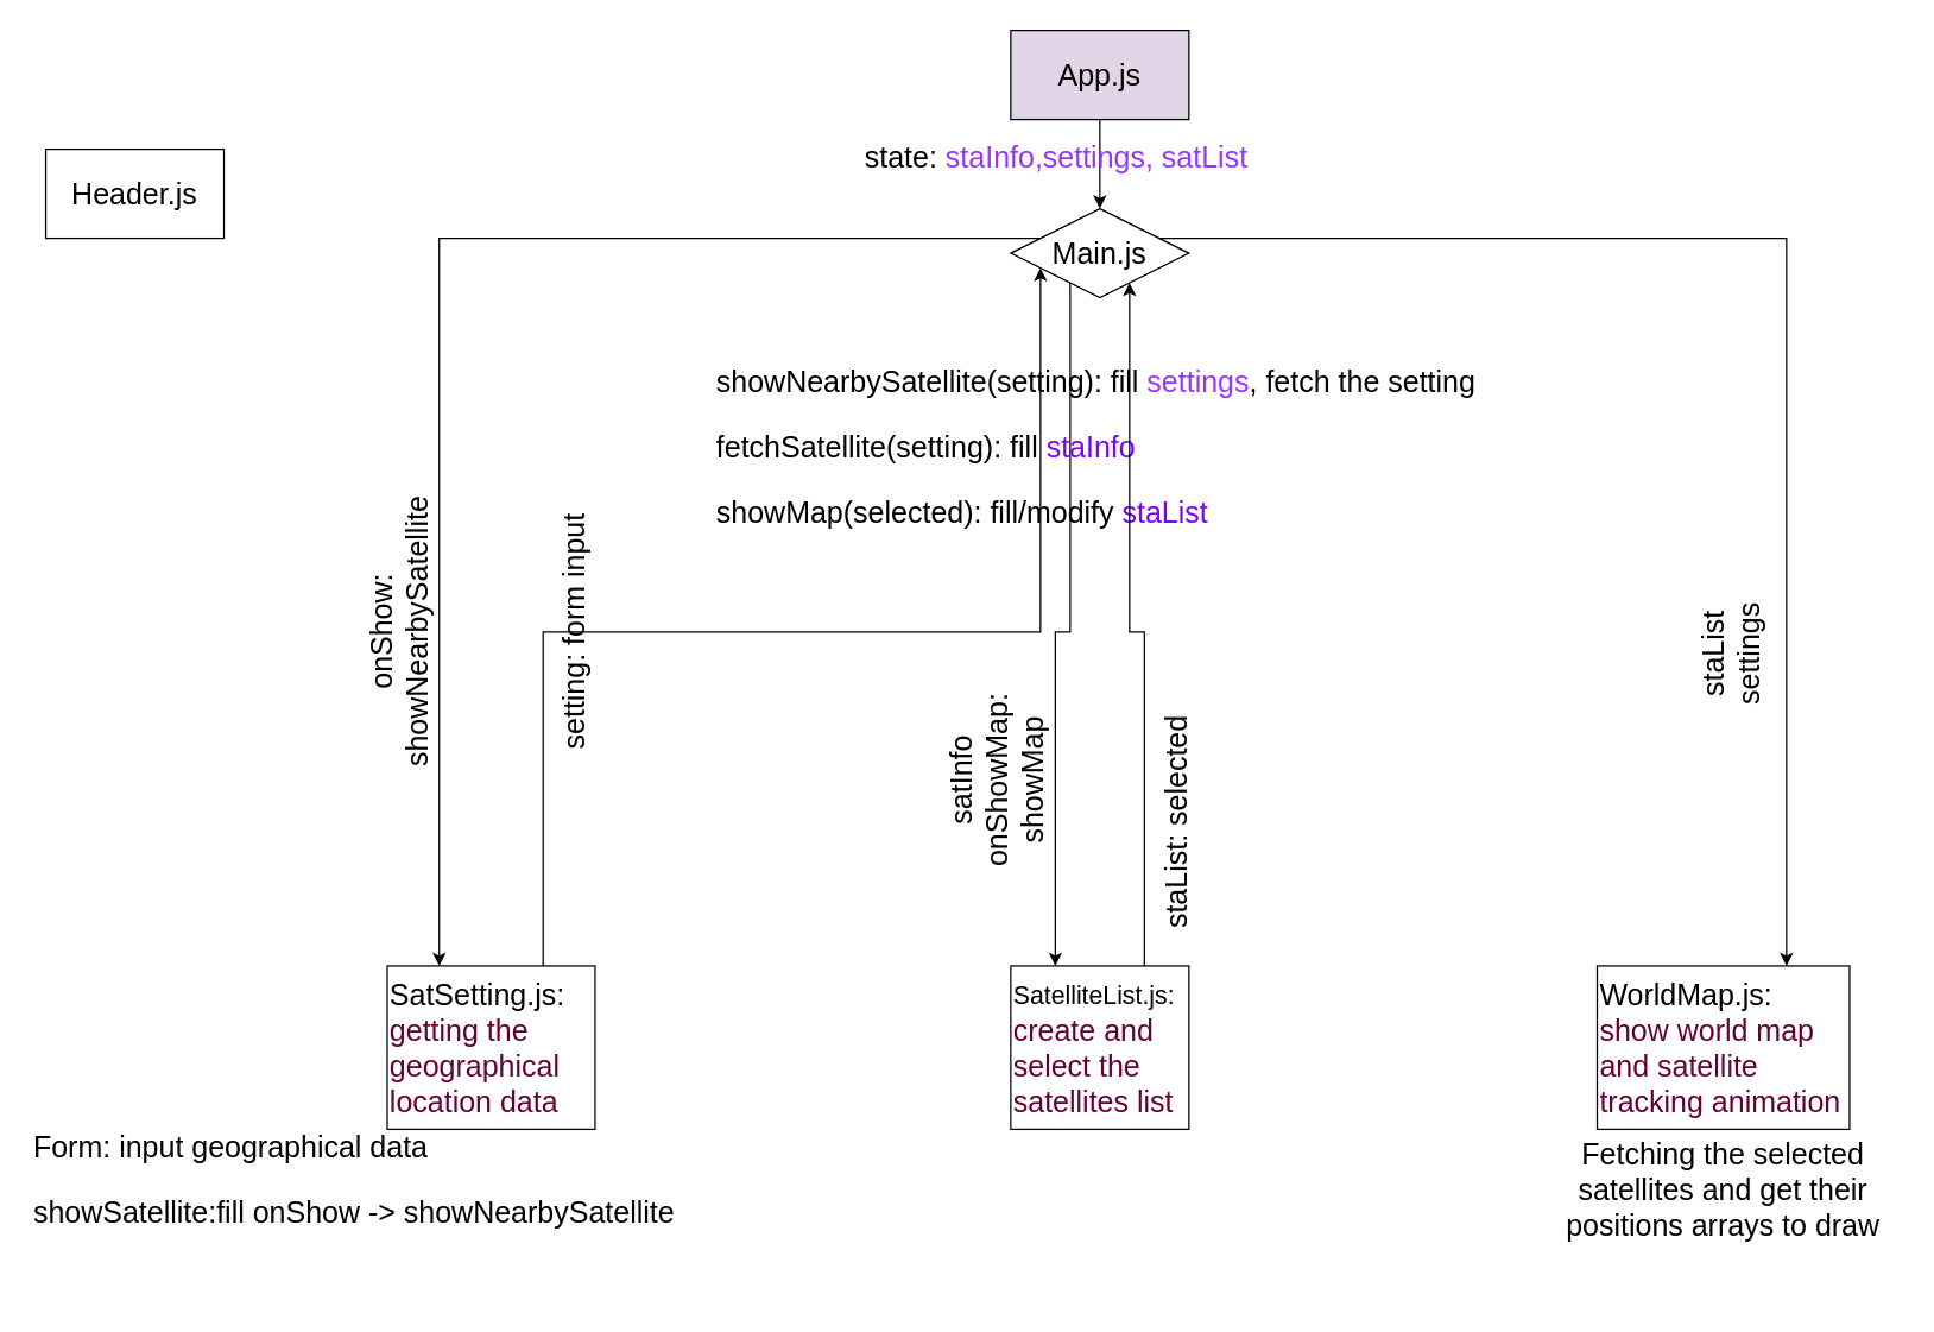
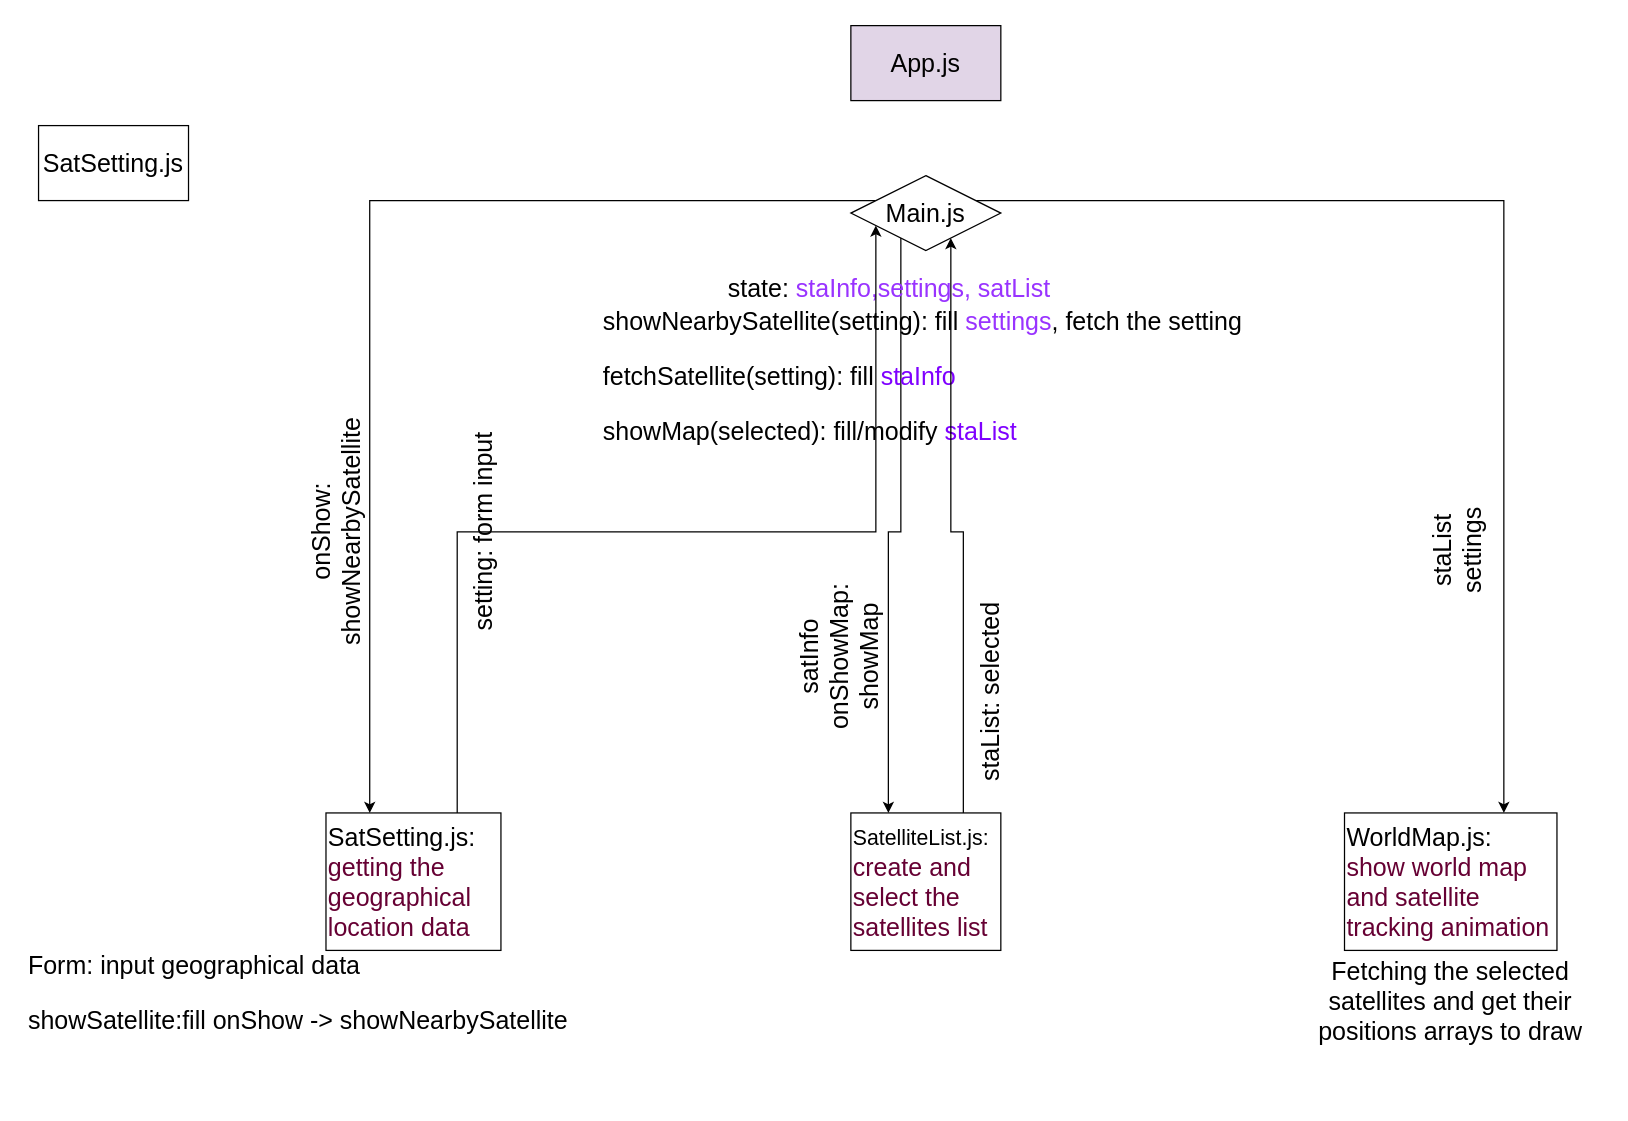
  <mxCell id="0" />
  <mxCell id="1" parent="0" />
- <mxCell id="2" style="edgeStyle=orthogonalEdgeStyle;rounded=0;orthogonalLoop=1;jettySize=auto;html=1;exitX=0.5;exitY=1;exitDx=0;exitDy=0;entryX=0.5;entryY=0;entryDx=0;entryDy=0;fontSize=20;" edge="1" parent="1" source="3" target="8"><mxGeometry relative="1" as="geometry" /></mxCell>
  <mxCell id="3" value="&lt;font style=&quot;font-size: 20px;&quot;&gt;App.js&lt;/font&gt;" style="rounded=0;whiteSpace=wrap;html=1;fillColor=#e1d5e7;" vertex="1" parent="1"><mxGeometry x="680" y="20" width="120" height="60" as="geometry" /></mxCell>
- <mxCell id="4" value="Header.js" style="rounded=0;whiteSpace=wrap;html=1;fontSize=20;" vertex="1" parent="1"><mxGeometry x="30" y="100" width="120" height="60" as="geometry" /></mxCell>
+ <mxCell id="4" value="SatSetting.js" style="rounded=0;whiteSpace=wrap;html=1;fontSize=20;" vertex="1" parent="1"><mxGeometry x="30" y="100" width="120" height="60" as="geometry" /></mxCell>
  <mxCell id="5" style="edgeStyle=orthogonalEdgeStyle;rounded=0;orthogonalLoop=1;jettySize=auto;html=1;exitX=0;exitY=0.25;exitDx=0;exitDy=0;entryX=0.25;entryY=0;entryDx=0;entryDy=0;fontSize=20;" edge="1" parent="1" source="8" target="12"><mxGeometry relative="1" as="geometry" /></mxCell>
  <mxCell id="6" style="edgeStyle=orthogonalEdgeStyle;rounded=0;orthogonalLoop=1;jettySize=auto;html=1;exitX=0.25;exitY=1;exitDx=0;exitDy=0;entryX=0.25;entryY=0;entryDx=0;entryDy=0;fontSize=17;fontColor=#660033;" edge="1" parent="1" source="8" target="17"><mxGeometry relative="1" as="geometry" /></mxCell>
  <mxCell id="7" style="edgeStyle=orthogonalEdgeStyle;rounded=0;orthogonalLoop=1;jettySize=auto;html=1;exitX=1;exitY=0.25;exitDx=0;exitDy=0;entryX=0.75;entryY=0;entryDx=0;entryDy=0;fontSize=20;fontColor=#000000;" edge="1" parent="1" source="8" target="20"><mxGeometry relative="1" as="geometry" /></mxCell>
  <mxCell id="8" value="Main.js" style="rhombus;whiteSpace=wrap;html=1;fontSize=20;" vertex="1" parent="1"><mxGeometry x="680" y="140" width="120" height="60" as="geometry" /></mxCell>
- <mxCell id="9" value="&lt;p&gt;&lt;span lang=&quot;EN-US&quot;&gt;state: &lt;font color=&quot;#9933FF&quot;&gt;&lt;span&gt;staInfo,settings, satList&lt;/span&gt;&lt;/font&gt;&lt;/span&gt;&lt;/p&gt;" style="text;html=1;strokeColor=none;fillColor=none;align=left;verticalAlign=middle;whiteSpace=wrap;rounded=0;fontSize=20;" vertex="1" parent="1"><mxGeometry x="580" y="95" width="320" height="20" as="geometry" /></mxCell>
+ <mxCell id="9" value="&lt;p&gt;&lt;span lang=&quot;EN-US&quot;&gt;state: &lt;font color=&quot;#9933FF&quot;&gt;&lt;span&gt;staInfo,settings, satList&lt;/span&gt;&lt;/font&gt;&lt;/span&gt;&lt;/p&gt;" style="text;html=1;strokeColor=none;fillColor=none;align=left;verticalAlign=middle;whiteSpace=wrap;rounded=0;fontSize=20;" vertex="1" parent="1"><mxGeometry x="580" y="220" width="320" height="20" as="geometry" /></mxCell>
  <mxCell id="10" value="&lt;p&gt;&lt;span lang=&quot;EN-US&quot;&gt;showNearbySatellite(setting): fill &lt;font color=&quot;#9933FF&quot;&gt;&lt;span&gt;settings&lt;/span&gt;&lt;/font&gt;, fetch the setting&lt;/span&gt;&lt;/p&gt;&lt;p&gt;&lt;span lang=&quot;EN-US&quot;&gt;fetchSatellite(setting): fill &lt;font color=&quot;#7F00FF&quot;&gt;&lt;span&gt;staInfo&lt;/span&gt;&lt;/font&gt;&lt;/span&gt;&lt;/p&gt;&lt;p&gt;&lt;span lang=&quot;EN-US&quot;&gt;&lt;font color=&quot;#7F00FF&quot;&gt;&lt;span&gt;&lt;font color=&quot;#000000&quot;&gt;showMap(selected): fill/modify &lt;font color=&quot;#7F00FF&quot;&gt;staList&lt;/font&gt;&lt;/font&gt;&lt;br&gt;&lt;/span&gt;&lt;/font&gt;&lt;/span&gt;&lt;/p&gt;" style="text;html=1;strokeColor=none;fillColor=none;align=left;verticalAlign=middle;whiteSpace=wrap;rounded=0;fontSize=20;" vertex="1" parent="1"><mxGeometry x="480" y="240" width="520" height="120" as="geometry" /></mxCell>
  <mxCell id="11" style="edgeStyle=orthogonalEdgeStyle;rounded=0;orthogonalLoop=1;jettySize=auto;html=1;exitX=0.75;exitY=0;exitDx=0;exitDy=0;entryX=0;entryY=0.75;entryDx=0;entryDy=0;fontSize=20;" edge="1" parent="1" source="12" target="8"><mxGeometry relative="1" as="geometry" /></mxCell>
  <mxCell id="12" value="&lt;div align=&quot;left&quot;&gt;SatSetting.js:&lt;/div&gt;&lt;div align=&quot;left&quot;&gt;&lt;font color=&quot;#660033&quot;&gt;getting the geographical location data&lt;/font&gt;&lt;br&gt;&lt;/div&gt;" style="rounded=0;whiteSpace=wrap;html=1;fontSize=20;align=left;" vertex="1" parent="1"><mxGeometry x="260" y="650" width="140" height="110" as="geometry" /></mxCell>
  <mxCell id="13" value="&lt;div&gt;onShow:&lt;/div&gt;&lt;div&gt;&lt;span lang=&quot;EN-US&quot;&gt;showNearbySatellite&lt;/span&gt;&lt;/div&gt;&lt;div&gt;&lt;br&gt;&lt;/div&gt;" style="text;html=1;strokeColor=none;fillColor=none;align=center;verticalAlign=middle;whiteSpace=wrap;rounded=0;fontSize=20;rotation=270;" vertex="1" parent="1"><mxGeometry x="250" y="410" width="60" height="30" as="geometry" /></mxCell>
  <mxCell id="14" value="&lt;div align=&quot;left&quot;&gt;&lt;br&gt;&lt;/div&gt;&lt;p align=&quot;left&quot;&gt;&lt;span lang=&quot;EN-US&quot;&gt;Form: input geographical data&lt;br&gt;&lt;/span&gt;&lt;/p&gt;&lt;p align=&quot;left&quot;&gt;&lt;span lang=&quot;EN-US&quot;&gt;showSatellite:fill onShow -&amp;gt; showNearbySatellite&lt;/span&gt;&lt;/p&gt;&lt;div align=&quot;left&quot;&gt;&lt;br&gt;&lt;br&gt;&lt;/div&gt;" style="text;html=1;strokeColor=none;fillColor=none;align=left;verticalAlign=middle;whiteSpace=wrap;rounded=0;fontSize=20;fontColor=#000000;" vertex="1" parent="1"><mxGeometry x="20" y="770" width="460" height="70" as="geometry" /></mxCell>
  <mxCell id="15" value="setting: form input" style="text;html=1;strokeColor=none;fillColor=none;align=center;verticalAlign=middle;whiteSpace=wrap;rounded=0;fontSize=20;fontColor=#000000;rotation=270;" vertex="1" parent="1"><mxGeometry x="290" y="410" width="190" height="30" as="geometry" /></mxCell>
  <mxCell id="16" style="edgeStyle=orthogonalEdgeStyle;rounded=0;orthogonalLoop=1;jettySize=auto;html=1;exitX=0.75;exitY=0;exitDx=0;exitDy=0;entryX=0.75;entryY=1;entryDx=0;entryDy=0;fontSize=17;fontColor=#660033;" edge="1" parent="1" source="17" target="8"><mxGeometry relative="1" as="geometry" /></mxCell>
  <mxCell id="17" value="&lt;div&gt;&lt;font style=&quot;font-size: 17px;&quot;&gt;SatelliteList.js:&lt;/font&gt;&lt;/div&gt;&lt;div&gt;&lt;font color=&quot;#660033&quot;&gt;create and select the satellites list &lt;/font&gt;&lt;br&gt;&lt;/div&gt;" style="rounded=0;whiteSpace=wrap;html=1;fontSize=20;align=left;" vertex="1" parent="1"><mxGeometry x="680" y="650" width="120" height="110" as="geometry" /></mxCell>
  <mxCell id="18" value="&lt;div style=&quot;font-size: 20px;&quot;&gt;satInfo&lt;/div&gt;&lt;div style=&quot;font-size: 20px;&quot;&gt;onShowMap:&lt;/div&gt;&lt;div style=&quot;font-size: 20px;&quot;&gt;showMap&lt;br&gt;&lt;/div&gt;" style="text;html=1;strokeColor=none;fillColor=none;align=center;verticalAlign=middle;whiteSpace=wrap;rounded=0;fontSize=17;fontColor=#000000;rotation=270;" vertex="1" parent="1"><mxGeometry x="640" y="510" width="60" height="30" as="geometry" /></mxCell>
  <mxCell id="19" value="&lt;div align=&quot;left&quot;&gt;&lt;font style=&quot;font-size: 20px;&quot;&gt;staList: selected&lt;/font&gt;&lt;/div&gt;" style="text;html=1;strokeColor=none;fillColor=none;align=left;verticalAlign=middle;whiteSpace=wrap;rounded=0;fontSize=17;fontColor=#000000;rotation=270;" vertex="1" parent="1"><mxGeometry x="709" y="530" width="165" height="30" as="geometry" /></mxCell>
  <mxCell id="20" value="&lt;div&gt;WorldMap.js:&lt;/div&gt;&lt;div&gt;&lt;font color=&quot;#660033&quot;&gt;show world map and satellite tracking animation&lt;/font&gt;&lt;br&gt;&lt;/div&gt;" style="rounded=0;whiteSpace=wrap;html=1;fontSize=20;align=left;" vertex="1" parent="1"><mxGeometry x="1075" y="650" width="170" height="110" as="geometry" /></mxCell>
  <mxCell id="21" value="Fetching the selected satellites and get their positions arrays to draw" style="text;html=1;strokeColor=none;fillColor=none;align=center;verticalAlign=middle;whiteSpace=wrap;rounded=0;fontSize=20;fontColor=#000000;" vertex="1" parent="1"><mxGeometry x="1040" y="770" width="240" height="60" as="geometry" /></mxCell>
  <mxCell id="22" value="&lt;div&gt;staList&lt;/div&gt;&lt;div&gt;settings&lt;br&gt;&lt;/div&gt;" style="text;html=1;strokeColor=none;fillColor=none;align=center;verticalAlign=middle;whiteSpace=wrap;rounded=0;fontSize=20;fontColor=#000000;rotation=270;" vertex="1" parent="1"><mxGeometry x="1095" y="410" width="140" height="60" as="geometry" /></mxCell>
